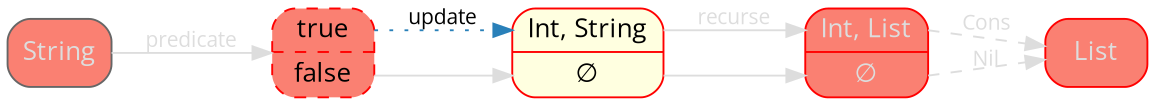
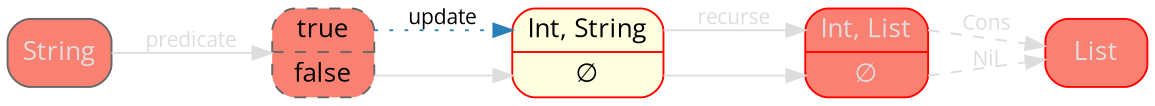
  digraph {
    rankdir=LR
    splines=false
    fontname="Open Sans"
    node [color=red fillcolor=salmon fontcolor="#dddddd" fontname="Open Sans" shape=record style="rounded,filled"]
    edge [color="#dddddd" fontcolor="#dddddd" fontname="Open Sans" fontsize=11 tailport=cons]
    n1 [label="<cons> Int, List| <nil> ∅"]
    List [shape=rectangle]
    n3 [fillcolor=lightyellow fontcolor="#000000" label="<cons> Int, String| <nil> ∅"]
-   n4 [fontcolor="#000000" label="<true> true|<false> false" style="dashed,rounded,filled"]
+   n4 [color=gray40 fontcolor="#000000" label="<true> true|<false> false" style="dashed,rounded,filled"]
    String [color=gray40 shape=rectangle]
    n1 -> List [label=Cons style=dashed]
    n1 -> List [label=Nil style=dashed tailport=nil]
    n3 -> n1 [headport=cons label=recurse]
    n3 -> n1 [headport=nil tailport=nil]
    n4 -> n3 [color="#2980B9" fontcolor="#000000" headport=cons label=update tailport=true style=dotted]
    n4 -> n3 [headport=nil tailport=false]
    String -> n4 [label=predicate tailport=""]
  }
